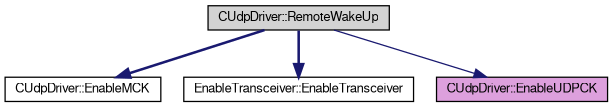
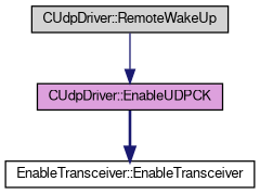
  digraph {
    rankdir=TB
    node [color=black fillcolor=white fontname=FreeSans fontsize=10 shape=record style=filled]
    edge [color=midnightblue fontname=FreeSans fontsize=10 labelfontname=FreeSans labelfontsize=10 style=bold]
    n1 [fillcolor=lightgrey fontcolor=black height=0.2 label="CUdpDriver::RemoteWakeUp" width=0.4]
-   n2 [height=0.2 label="CUdpDriver::EnableMCK" width=0.4]
    n3 [height=0.2 label="EnableTransceiver::EnableTransceiver" width=0.4]
    n4 [fillcolor=plum height=0.2 label="CUdpDriver::EnableUDPCK" width=0.4]
-   n1 -> n2
-   n1 -> n3
+   n4 -> n3
    n1 -> n4 [style=solid]
  }
